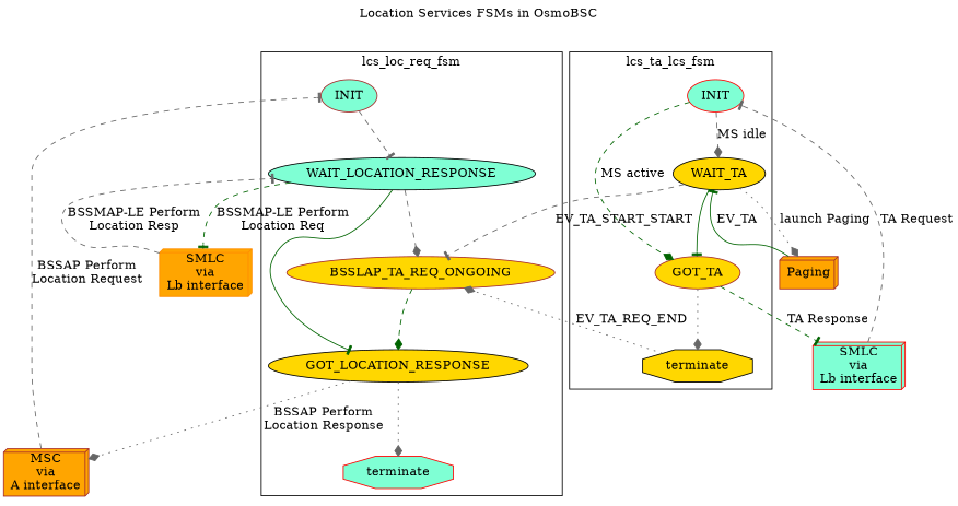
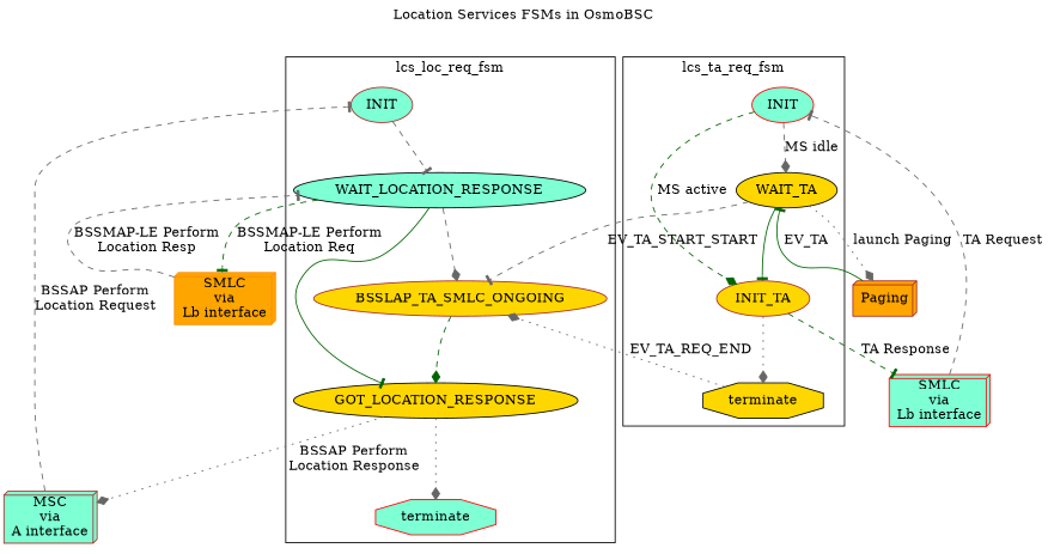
  digraph {
    label="Location Services FSMs in OsmoBSC"
    labelloc=t
    rankdir=TB
    node [color=brown fillcolor=aquamarine style=filled]
    edge [arrowhead=tee color=gray40 style=dashed]
    INIT
    WAIT_LOCATION_RESPONSE [color=black]
-   BSSLAP_TA_REQ_ONGOING [fillcolor=gold]
+   BSSLAP_TA_REQ_ONGOING [fillcolor=gold label=BSSLAP_TA_SMLC_ONGOING]
    GOT_LOCATION_RESPONSE [color=black fillcolor=gold]
    terminate [color=red shape=octagon]
    n6 [color=red label=INIT]
    WAIT_TA [color=black fillcolor=gold]
-   GOT_TA [fillcolor=gold]
+   GOT_TA [fillcolor=gold label=INIT_TA]
    n9 [color=black fillcolor=gold label=terminate shape=octagon]
    n10 [color=darkorange fillcolor=orange label="SMLC\nvia\nLb interface" shape=box3d]
-   n11 [fillcolor=orange label="MSC\nvia\nA interface" shape=box3d]
+   n11 [label="MSC\nvia\nA interface" shape=box3d]
    Paging [fillcolor=orange shape=box3d]
    n13 [color=red label="SMLC\nvia\nLb interface" shape=box3d]
    subgraph cluster_1 {
      label=lcs_loc_req_fsm
      INIT
      WAIT_LOCATION_RESPONSE
      BSSLAP_TA_REQ_ONGOING
      GOT_LOCATION_RESPONSE
      terminate
    }
    subgraph cluster_2 {
-     label=lcs_ta_lcs_fsm
+     label=lcs_ta_req_fsm
      n6
      WAIT_TA
      GOT_TA
      n9
    }
    INIT -> WAIT_LOCATION_RESPONSE
    WAIT_LOCATION_RESPONSE -> BSSLAP_TA_REQ_ONGOING [arrowhead=diamond]
    WAIT_LOCATION_RESPONSE -> GOT_LOCATION_RESPONSE [color=darkgreen style=solid]
    WAIT_LOCATION_RESPONSE -> n10 [color=darkgreen label="BSSMAP-LE Perform\nLocation Req"]
    BSSLAP_TA_REQ_ONGOING -> GOT_LOCATION_RESPONSE [arrowhead=diamond color=darkgreen]
    GOT_LOCATION_RESPONSE -> terminate [arrowhead=diamond style=dotted]
    GOT_LOCATION_RESPONSE -> n11 [arrowhead=diamond label="BSSAP Perform\nLocation Response" style=dotted]
    n6 -> WAIT_TA [arrowhead=diamond label="MS idle"]
    n6 -> GOT_TA [arrowhead=diamond color=darkgreen label="MS active"]
    WAIT_TA -> BSSLAP_TA_REQ_ONGOING [label=EV_TA_START_START]
    WAIT_TA -> GOT_TA [color=darkgreen style=solid]
    WAIT_TA -> Paging [arrowhead=diamond label="launch Paging" style=dotted]
    GOT_TA -> n9 [arrowhead=diamond style=dotted]
    GOT_TA -> n13 [color=darkgreen label="TA Response"]
    n9 -> BSSLAP_TA_REQ_ONGOING [arrowhead=diamond constraint=false label=EV_TA_REQ_END style=dotted]
    n10 -> WAIT_LOCATION_RESPONSE [label="BSSMAP-LE Perform\nLocation Resp"]
    n11 -> INIT [label="BSSAP Perform\nLocation Request"]
    Paging -> WAIT_TA [color=darkgreen label=EV_TA style=solid]
    n13 -> n6 [label="TA Request"]
  }
